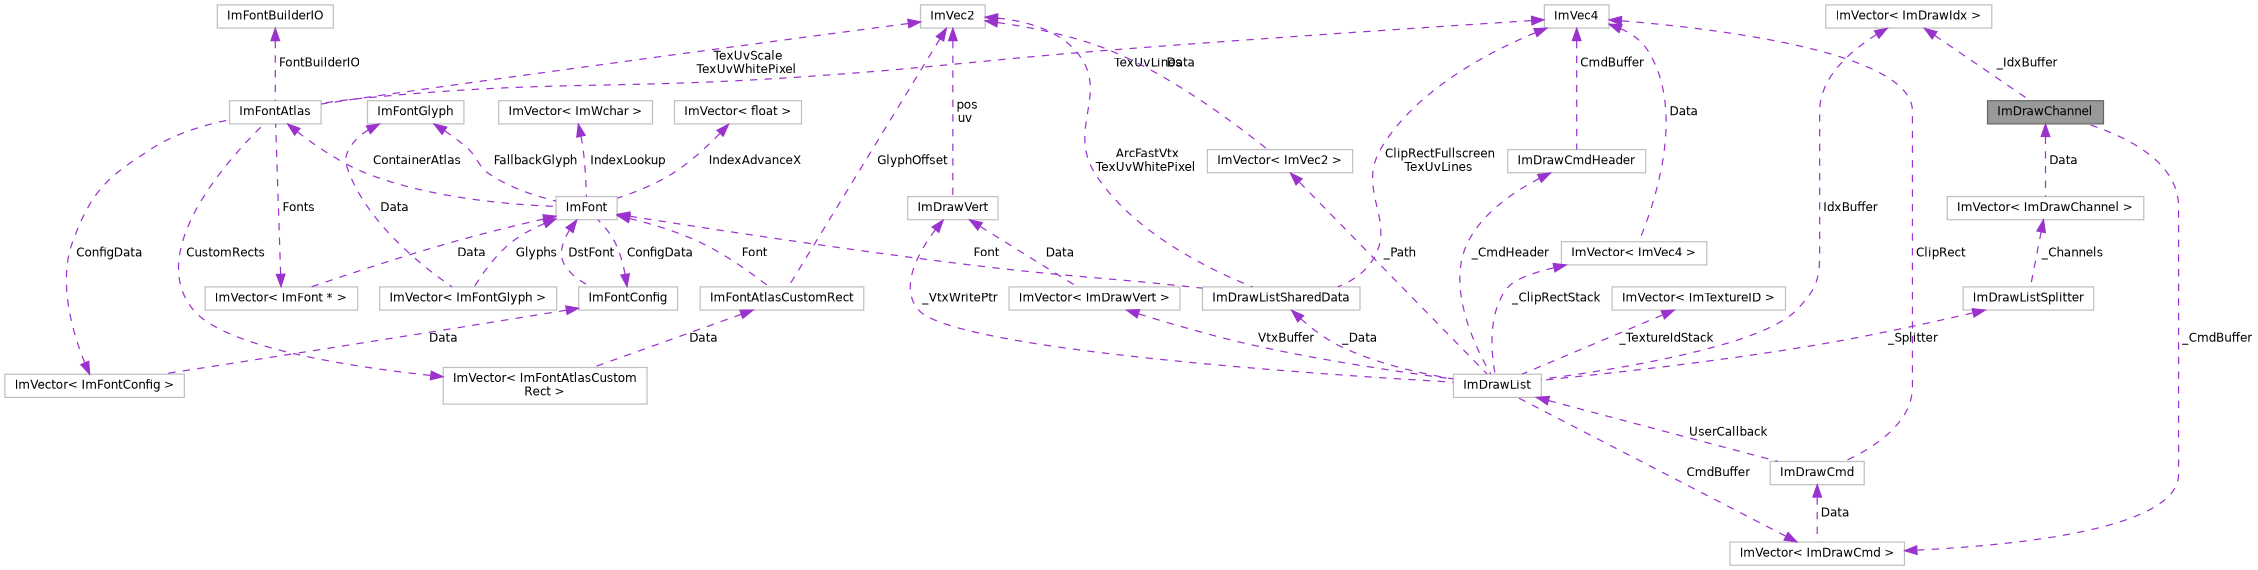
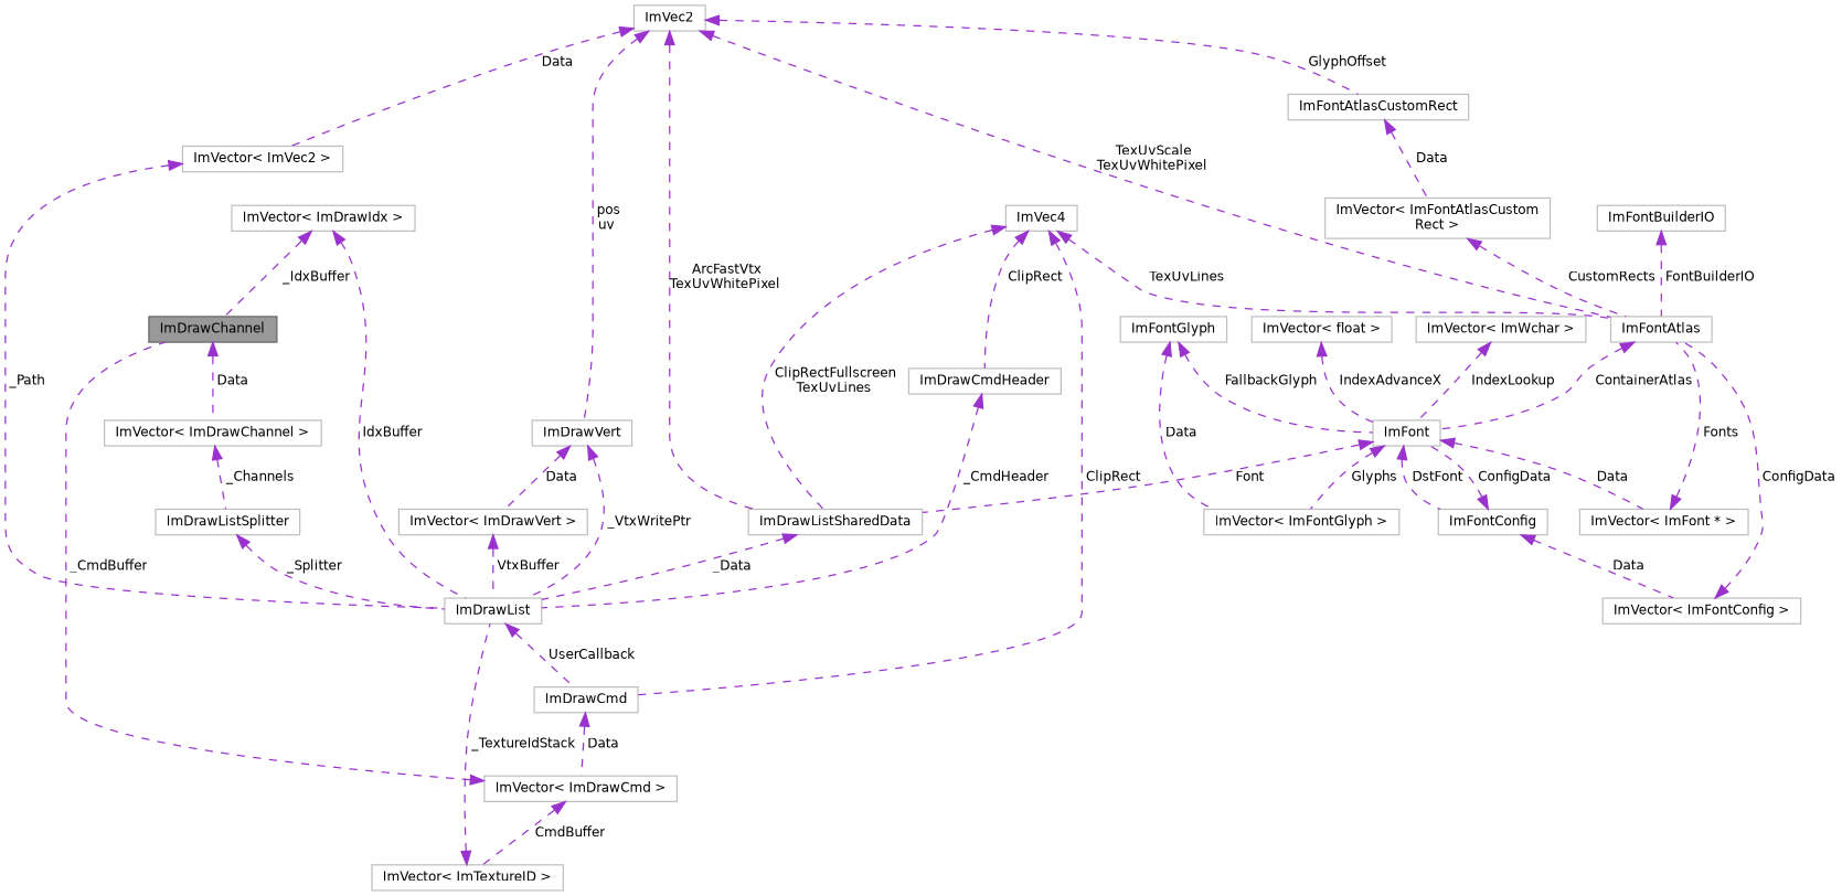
  digraph {
    rankdir=TB
    node [color=grey75 fillcolor=white fontname=Helvetica fontsize=10 shape=box style=filled]
    edge [color=darkorchid3 dir=back fontname=Helvetica fontsize=10 labelfontname=Helvetica labelfontsize=10 style=dashed]
    n1 [color=gray40 fillcolor=grey60 fontcolor=black height=0.2 label=ImDrawChannel width=0.4]
    n2 [height=0.2 label="ImVector\< ImDrawChannel \>" width=0.4]
    n3 [height=0.2 label=ImDrawListSplitter width=0.4]
    n4 [height=0.2 label="ImVector\< ImDrawCmd \>" width=0.4]
    n5 [height=0.2 label=ImDrawList width=0.4]
    n6 [height=0.2 label=ImDrawCmd width=0.4]
    n7 [height=0.2 label=ImVec4 width=0.4]
    n8 [height=0.2 label=ImDrawListSharedData width=0.4]
    n9 [height=0.2 label=ImFontAtlas width=0.4]
-   n10 [height=0.2 label="ImVector\< ImVec4 \>" width=0.4]
    n11 [height=0.2 label=ImDrawCmdHeader width=0.4]
    n12 [height=0.2 label=ImFont width=0.4]
    n13 [height=0.2 label="ImVector\< ImDrawIdx \>" width=0.4]
    n14 [height=0.2 label="ImVector\< ImDrawVert \>" width=0.4]
    n15 [height=0.2 label=ImDrawVert width=0.4]
    n16 [height=0.2 label=ImVec2 width=0.4]
    n17 [height=0.2 label=ImFontAtlasCustomRect width=0.4]
    n18 [height=0.2 label="ImVector\< ImVec2 \>" width=0.4]
    n19 [height=0.2 label="ImVector\< ImFontAtlasCustom\lRect \>" width=0.4]
    n20 [height=0.2 label=ImFontConfig width=0.4]
    n21 [height=0.2 label="ImVector\< ImFontConfig \>" width=0.4]
    n22 [height=0.2 label="ImVector\< ImFont * \>" width=0.4]
    n23 [height=0.2 label="ImVector\< ImFontGlyph \>" width=0.4]
    n24 [height=0.2 label="ImVector\< float \>" width=0.4]
    n25 [height=0.2 label="ImVector\< ImWchar \>" width=0.4]
    n26 [height=0.2 label=ImFontGlyph width=0.4]
    n27 [height=0.2 label=ImFontBuilderIO width=0.4]
    n28 [height=0.2 label="ImVector\< ImTextureID \>" width=0.4]
    n1 -> n2 [label=" Data"]
    n2 -> n3 [label=" _Channels"]
    n3 -> n5 [label=" _Splitter"]
    n4 -> n1 [label=" _CmdBuffer"]
-   n4 -> n5 [label=" CmdBuffer"]
+   n4 -> n28 [label=" CmdBuffer"]
    n5 -> n6 [label=" UserCallback"]
    n6 -> n4 [label=" Data"]
    n7 -> n6 [label=" ClipRect"]
    n7 -> n8 [label=" ClipRectFullscreen\nTexUvLines"]
    n7 -> n9 [label=" TexUvLines"]
-   n7 -> n10 [label=" Data"]
-   n7 -> n11 [label=" CmdBuffer"]
+   n7 -> n11 [label=" ClipRect"]
    n8 -> n5 [label=" _Data"]
    n9 -> n12 [label=" ContainerAtlas"]
-   n10 -> n5 [label=" _ClipRectStack"]
    n11 -> n5 [label=" _CmdHeader"]
    n12 -> n8 [label=" Font"]
-   n12 -> n17 [label=" Font"]
    n12 -> n20 [label=" DstFont"]
    n12 -> n22 [label=" Data"]
    n12 -> n23 [label=" Glyphs"]
    n13 -> n1 [label=" _IdxBuffer"]
    n13 -> n5 [label=" IdxBuffer"]
    n14 -> n5 [label=" VtxBuffer"]
    n15 -> n5 [label=" _VtxWritePtr"]
    n15 -> n14 [label=" Data"]
    n16 -> n8 [label=" ArcFastVtx\nTexUvWhitePixel"]
    n16 -> n9 [label=" TexUvScale\nTexUvWhitePixel"]
    n16 -> n15 [label=" pos\nuv"]
    n16 -> n17 [label=" GlyphOffset"]
    n16 -> n18 [label=" Data"]
    n17 -> n19 [label=" Data"]
    n18 -> n5 [label=" _Path"]
    n19 -> n9 [label=" CustomRects"]
    n20 -> n12 [label=" ConfigData"]
    n20 -> n21 [label=" Data"]
    n21 -> n9 [label=" ConfigData"]
    n22 -> n9 [label=" Fonts"]
    n24 -> n12 [label=" IndexAdvanceX"]
    n25 -> n12 [label=" IndexLookup"]
    n26 -> n12 [label=" FallbackGlyph"]
    n26 -> n23 [label=" Data"]
    n27 -> n9 [label=" FontBuilderIO"]
    n28 -> n5 [label=" _TextureIdStack"]
  }
